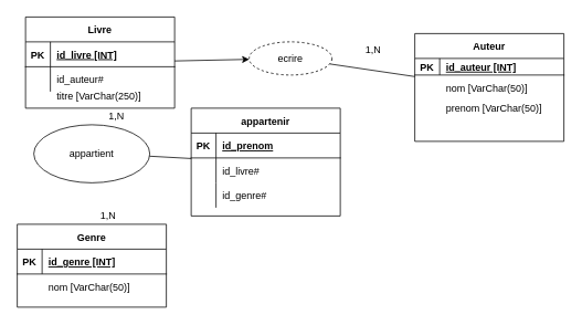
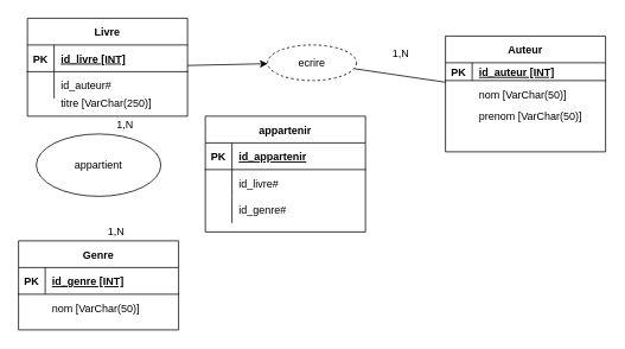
  <mxCell id="0" />
  <mxCell id="1" parent="0" />
  <mxCell id="2" value="Auteur" style="shape=table;startSize=30;container=1;collapsible=1;childLayout=tableLayout;fixedRows=1;rowLines=0;fontStyle=1;align=center;resizeLast=1;" parent="1" vertex="1"><mxGeometry x="500" y="40" width="180" height="130" as="geometry" /></mxCell>
  <mxCell id="3" value="" style="shape=partialRectangle;collapsible=0;dropTarget=0;pointerEvents=0;fillColor=none;top=0;left=0;bottom=1;right=0;points=[[0,0.5],[1,0.5]];portConstraint=eastwest;" parent="2" vertex="1"><mxGeometry y="30" width="180" height="20" as="geometry" /></mxCell>
  <mxCell id="4" value="PK" style="shape=partialRectangle;connectable=0;fillColor=none;top=0;left=0;bottom=0;right=0;fontStyle=1;overflow=hidden;" parent="3" vertex="1"><mxGeometry width="30" height="20" as="geometry" /></mxCell>
  <mxCell id="5" value="id_auteur [INT]" style="shape=partialRectangle;connectable=0;fillColor=none;top=0;left=0;bottom=0;right=0;align=left;spacingLeft=6;fontStyle=5;overflow=hidden;" parent="3" vertex="1"><mxGeometry x="30" width="150" height="20" as="geometry" /></mxCell>
  <mxCell id="6" value="1,N" style="text;html=1;strokeColor=none;fillColor=none;align=center;verticalAlign=middle;whiteSpace=wrap;rounded=0;" parent="1" vertex="1"><mxGeometry x="430" y="50" width="40" height="20" as="geometry" /></mxCell>
  <mxCell id="7" value="Genre" style="shape=table;startSize=30;container=1;collapsible=1;childLayout=tableLayout;fixedRows=1;rowLines=0;fontStyle=1;align=center;resizeLast=1;" parent="1" vertex="1"><mxGeometry x="20" y="270" width="180" height="100" as="geometry" /></mxCell>
  <mxCell id="8" value="" style="shape=partialRectangle;collapsible=0;dropTarget=0;pointerEvents=0;fillColor=none;top=0;left=0;bottom=1;right=0;points=[[0,0.5],[1,0.5]];portConstraint=eastwest;" parent="7" vertex="1"><mxGeometry y="30" width="180" height="30" as="geometry" /></mxCell>
  <mxCell id="9" value="PK" style="shape=partialRectangle;connectable=0;fillColor=none;top=0;left=0;bottom=0;right=0;fontStyle=1;overflow=hidden;" parent="8" vertex="1"><mxGeometry width="30" height="30" as="geometry" /></mxCell>
  <mxCell id="10" value="id_genre [INT]" style="shape=partialRectangle;connectable=0;fillColor=none;top=0;left=0;bottom=0;right=0;align=left;spacingLeft=6;fontStyle=5;overflow=hidden;" parent="8" vertex="1"><mxGeometry x="30" width="150" height="30" as="geometry" /></mxCell>
  <mxCell id="11" value="Livre" style="shape=table;startSize=30;container=1;collapsible=1;childLayout=tableLayout;fixedRows=1;rowLines=0;fontStyle=1;align=center;resizeLast=1;" parent="1" vertex="1"><mxGeometry x="30" y="20" width="180" height="110" as="geometry" /></mxCell>
  <mxCell id="12" value="" style="shape=partialRectangle;collapsible=0;dropTarget=0;pointerEvents=0;fillColor=none;top=0;left=0;bottom=1;right=0;points=[[0,0.5],[1,0.5]];portConstraint=eastwest;" parent="11" vertex="1"><mxGeometry y="30" width="180" height="30" as="geometry" /></mxCell>
  <mxCell id="13" value="PK" style="shape=partialRectangle;connectable=0;fillColor=none;top=0;left=0;bottom=0;right=0;fontStyle=1;overflow=hidden;" parent="12" vertex="1"><mxGeometry width="30" height="30" as="geometry" /></mxCell>
  <mxCell id="14" value="id_livre [INT]" style="shape=partialRectangle;connectable=0;fillColor=none;top=0;left=0;bottom=0;right=0;align=left;spacingLeft=6;fontStyle=5;overflow=hidden;" parent="12" vertex="1"><mxGeometry x="30" width="150" height="30" as="geometry" /></mxCell>
  <mxCell id="15" value="" style="shape=partialRectangle;collapsible=0;dropTarget=0;pointerEvents=0;fillColor=none;top=0;left=0;bottom=0;right=0;points=[[0,0.5],[1,0.5]];portConstraint=eastwest;" parent="11" vertex="1"><mxGeometry y="60" width="180" height="30" as="geometry" /></mxCell>
  <mxCell id="16" value="" style="shape=partialRectangle;connectable=0;fillColor=none;top=0;left=0;bottom=0;right=0;editable=1;overflow=hidden;" parent="15" vertex="1"><mxGeometry width="30" height="30" as="geometry" /></mxCell>
  <mxCell id="17" value="id_auteur#" style="shape=partialRectangle;connectable=0;fillColor=none;top=0;left=0;bottom=0;right=0;align=left;spacingLeft=6;overflow=hidden;" parent="15" vertex="1"><mxGeometry x="30" width="150" height="30" as="geometry" /></mxCell>
  <mxCell id="18" value="" style="endArrow=none;html=1;rounded=0;startArrow=none;" parent="1" source="33" target="2" edge="1"><mxGeometry relative="1" as="geometry"><mxPoint x="127.872" y="130" as="sourcePoint" /><mxPoint x="121.489" y="280" as="targetPoint" /></mxGeometry></mxCell>
  <mxCell id="19" value="appartient" style="ellipse;whiteSpace=wrap;html=1;" parent="1" vertex="1"><mxGeometry x="40" y="150" width="140" height="70" as="geometry" /></mxCell>
  <mxCell id="20" value="1,N" style="text;html=1;strokeColor=none;fillColor=none;align=center;verticalAlign=middle;whiteSpace=wrap;rounded=0;" parent="1" vertex="1"><mxGeometry x="110" y="250" width="40" height="20" as="geometry" /></mxCell>
  <mxCell id="21" value="1,N" style="text;html=1;strokeColor=none;fillColor=none;align=center;verticalAlign=middle;whiteSpace=wrap;rounded=0;" parent="1" vertex="1"><mxGeometry x="120" y="130" width="40" height="20" as="geometry" /></mxCell>
  <mxCell id="22" value="appartenir" style="shape=table;startSize=30;container=1;collapsible=1;childLayout=tableLayout;fixedRows=1;rowLines=0;fontStyle=1;align=center;resizeLast=1;" parent="1" vertex="1"><mxGeometry x="230" y="130" width="180" height="130" as="geometry" /></mxCell>
  <mxCell id="23" value="" style="shape=partialRectangle;collapsible=0;dropTarget=0;pointerEvents=0;fillColor=none;top=0;left=0;bottom=1;right=0;points=[[0,0.5],[1,0.5]];portConstraint=eastwest;" parent="22" vertex="1"><mxGeometry y="30" width="180" height="30" as="geometry" /></mxCell>
  <mxCell id="24" value="PK" style="shape=partialRectangle;connectable=0;fillColor=none;top=0;left=0;bottom=0;right=0;fontStyle=1;overflow=hidden;" parent="23" vertex="1"><mxGeometry width="30" height="30" as="geometry" /></mxCell>
- <mxCell id="25" value="id_prenom" style="shape=partialRectangle;connectable=0;fillColor=none;top=0;left=0;bottom=0;right=0;align=left;spacingLeft=6;fontStyle=5;overflow=hidden;" parent="23" vertex="1"><mxGeometry x="30" width="150" height="30" as="geometry" /></mxCell>
+ <mxCell id="25" value="id_appartenir" style="shape=partialRectangle;connectable=0;fillColor=none;top=0;left=0;bottom=0;right=0;align=left;spacingLeft=6;fontStyle=5;overflow=hidden;" parent="23" vertex="1"><mxGeometry x="30" width="150" height="30" as="geometry" /></mxCell>
  <mxCell id="26" value="" style="shape=partialRectangle;collapsible=0;dropTarget=0;pointerEvents=0;fillColor=none;top=0;left=0;bottom=0;right=0;points=[[0,0.5],[1,0.5]];portConstraint=eastwest;" parent="22" vertex="1"><mxGeometry y="60" width="180" height="30" as="geometry" /></mxCell>
  <mxCell id="27" value="" style="shape=partialRectangle;connectable=0;fillColor=none;top=0;left=0;bottom=0;right=0;editable=1;overflow=hidden;" parent="26" vertex="1"><mxGeometry width="30" height="30" as="geometry" /></mxCell>
  <mxCell id="28" value="id_livre#" style="shape=partialRectangle;connectable=0;fillColor=none;top=0;left=0;bottom=0;right=0;align=left;spacingLeft=6;overflow=hidden;" parent="26" vertex="1"><mxGeometry x="30" width="150" height="30" as="geometry" /></mxCell>
  <mxCell id="29" value="" style="shape=partialRectangle;collapsible=0;dropTarget=0;pointerEvents=0;fillColor=none;top=0;left=0;bottom=0;right=0;points=[[0,0.5],[1,0.5]];portConstraint=eastwest;" parent="22" vertex="1"><mxGeometry y="90" width="180" height="30" as="geometry" /></mxCell>
  <mxCell id="30" value="" style="shape=partialRectangle;connectable=0;fillColor=none;top=0;left=0;bottom=0;right=0;editable=1;overflow=hidden;" parent="29" vertex="1"><mxGeometry width="30" height="30" as="geometry" /></mxCell>
  <mxCell id="31" value="id_genre#" style="shape=partialRectangle;connectable=0;fillColor=none;top=0;left=0;bottom=0;right=0;align=left;spacingLeft=6;overflow=hidden;" parent="29" vertex="1"><mxGeometry x="30" width="150" height="30" as="geometry" /></mxCell>
- <mxCell id="32" value="" style="endArrow=none;html=1;rounded=0;" parent="1" source="19" target="22" edge="1"><mxGeometry relative="1" as="geometry"><mxPoint x="160" y="170" as="sourcePoint" /><mxPoint x="320" y="170" as="targetPoint" /></mxGeometry></mxCell>
  <mxCell id="33" value="ecrire" style="ellipse;whiteSpace=wrap;html=1;align=center;dashed=1;" vertex="1" parent="1"><mxGeometry x="300" y="50" width="100" height="40" as="geometry" /></mxCell>
  <mxCell id="34" value="" style="endArrow=classic;html=1;rounded=0;" edge="1" parent="1" source="11" target="33"><mxGeometry relative="1" as="geometry"><mxPoint x="210" y="70" as="sourcePoint" /><mxPoint x="500" y="70" as="targetPoint" /></mxGeometry></mxCell>
  <mxCell id="35" value="nom  [VarChar(50)]" style="shape=partialRectangle;connectable=0;fillColor=none;top=0;left=0;bottom=0;right=0;align=left;spacingLeft=6;overflow=hidden;" vertex="1" parent="1"><mxGeometry x="50" y="330" width="150" height="30" as="geometry" /></mxCell>
  <mxCell id="36" value="nom  [VarChar(50)]" style="shape=partialRectangle;connectable=0;fillColor=none;top=0;left=0;bottom=0;right=0;align=left;spacingLeft=6;overflow=hidden;" vertex="1" parent="1"><mxGeometry x="530" y="90" width="150" height="30" as="geometry" /></mxCell>
  <mxCell id="37" value="prenom [VarChar(50)]" style="shape=partialRectangle;connectable=0;fillColor=none;top=0;left=0;bottom=0;right=0;align=left;spacingLeft=6;overflow=hidden;" vertex="1" parent="1"><mxGeometry x="530" y="115" width="150" height="30" as="geometry" /></mxCell>
  <mxCell id="38" value="" style="shape=partialRectangle;collapsible=0;dropTarget=0;pointerEvents=0;fillColor=none;top=0;left=0;bottom=0;right=0;points=[[0,0.5],[1,0.5]];portConstraint=eastwest;" vertex="1" parent="1"><mxGeometry x="30" y="100" width="180" height="30" as="geometry" /></mxCell>
  <mxCell id="39" value="" style="shape=partialRectangle;connectable=0;fillColor=none;top=0;left=0;bottom=0;right=0;editable=1;overflow=hidden;" vertex="1" parent="38"><mxGeometry width="30" height="30" as="geometry" /></mxCell>
  <mxCell id="40" value="titre [VarChar(250)]" style="shape=partialRectangle;connectable=0;fillColor=none;top=0;left=0;bottom=0;right=0;align=left;spacingLeft=6;overflow=hidden;" vertex="1" parent="38"><mxGeometry x="30" width="150" height="30" as="geometry" /></mxCell>
